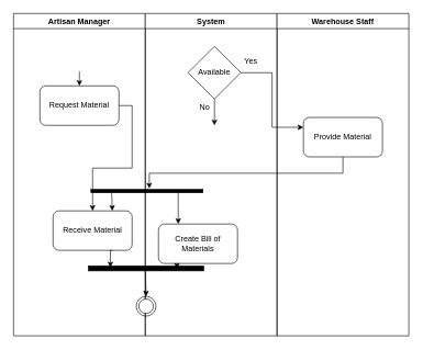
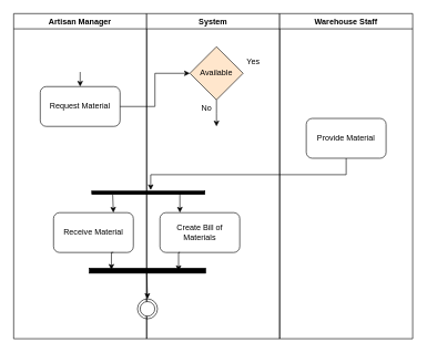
  <mxCell id="0" />
  <mxCell id="1" parent="0" />
  <mxCell id="2" value="Artisan Manager" style="swimlane;whiteSpace=wrap;html=1;" parent="1" vertex="1"><mxGeometry x="20" y="20" width="200" height="490" as="geometry" /></mxCell>
  <mxCell id="3" value="Receive Material" style="rounded=1;whiteSpace=wrap;html=1;" parent="2" vertex="1"><mxGeometry x="60" y="300" width="120" height="60" as="geometry" /></mxCell>
  <mxCell id="4" value="Request Material" style="rounded=1;whiteSpace=wrap;html=1;" parent="2" vertex="1"><mxGeometry x="40" y="110" width="120" height="60" as="geometry" /></mxCell>
  <mxCell id="5" style="edgeStyle=orthogonalEdgeStyle;rounded=0;orthogonalLoop=1;jettySize=auto;html=1;exitX=0.5;exitY=1;exitDx=0;exitDy=0;entryX=0.5;entryY=0;entryDx=0;entryDy=0;" edge="1" parent="2" source="6" target="4"><mxGeometry relative="1" as="geometry" /></mxCell>
  <mxCell id="6" value="" style="ellipse;html=1;shape=endState;strokeColor=none;" parent="2" vertex="1"><mxGeometry x="85" y="58" width="30" height="30" as="geometry" /></mxCell>
  <mxCell id="7" value="System" style="swimlane;whiteSpace=wrap;html=1;" parent="1" vertex="1"><mxGeometry x="220" y="20" width="200" height="490" as="geometry" /></mxCell>
  <mxCell id="8" style="edgeStyle=orthogonalEdgeStyle;rounded=0;orthogonalLoop=1;jettySize=auto;html=1;exitX=0.5;exitY=1;exitDx=0;exitDy=0;" parent="7" source="9" edge="1"><mxGeometry relative="1" as="geometry"><mxPoint x="105" y="170" as="targetPoint" /></mxGeometry></mxCell>
- <mxCell id="9" value="Available" style="rhombus;whiteSpace=wrap;html=1;" parent="7" vertex="1"><mxGeometry x="65" y="50" width="80" height="80" as="geometry" /></mxCell>
- <mxCell id="10" value="Create Bill of Materials" style="rounded=1;whiteSpace=wrap;html=1;" parent="7" vertex="1"><mxGeometry x="20" y="320" width="120" height="60" as="geometry" /></mxCell>
+ <mxCell id="9" value="Available" style="rhombus;whiteSpace=wrap;html=1;fillColor=#ffe6cc;" parent="7" vertex="1"><mxGeometry x="65" y="50" width="80" height="80" as="geometry" /></mxCell>
+ <mxCell id="10" value="Create Bill of Materials" style="rounded=1;whiteSpace=wrap;html=1;" parent="7" vertex="1"><mxGeometry x="20" y="300" width="120" height="60" as="geometry" /></mxCell>
  <mxCell id="11" value="" style="html=1;points=[];perimeter=orthogonalPerimeter;fillColor=strokeColor;rotation=90;" vertex="1" parent="7"><mxGeometry y="185" width="5" height="170" as="geometry" /></mxCell>
  <mxCell id="12" value="" style="edgeStyle=none;orthogonalLoop=1;jettySize=auto;html=1;rounded=0;exitX=0.5;exitY=0.221;exitDx=0;exitDy=0;exitPerimeter=0;entryX=0.25;entryY=0;entryDx=0;entryDy=0;" edge="1" parent="7" source="11" target="10"><mxGeometry width="100" relative="1" as="geometry"><mxPoint x="20" y="290" as="sourcePoint" /><mxPoint x="120" y="290" as="targetPoint" /><Array as="points" /></mxGeometry></mxCell>
  <mxCell id="13" value="" style="html=1;points=[];perimeter=orthogonalPerimeter;fillColor=strokeColor;rotation=90;" vertex="1" parent="7"><mxGeometry x="-2.5" y="300" width="7.5" height="175" as="geometry" /></mxCell>
  <mxCell id="14" style="edgeStyle=orthogonalEdgeStyle;rounded=0;orthogonalLoop=1;jettySize=auto;html=1;exitX=0.25;exitY=1;exitDx=0;exitDy=0;entryX=0.567;entryY=0.233;entryDx=0;entryDy=0;entryPerimeter=0;" edge="1" parent="7" source="10" target="13"><mxGeometry relative="1" as="geometry" /></mxCell>
  <mxCell id="15" value="" style="ellipse;html=1;shape=endState;" vertex="1" parent="7"><mxGeometry x="-13.75" y="430" width="30" height="30" as="geometry" /></mxCell>
  <mxCell id="16" value="" style="edgeStyle=none;orthogonalLoop=1;jettySize=auto;html=1;rounded=0;entryX=0.5;entryY=0;entryDx=0;entryDy=0;exitX=0.433;exitY=0.507;exitDx=0;exitDy=0;exitPerimeter=0;" edge="1" parent="7" source="13" target="15"><mxGeometry width="100" relative="1" as="geometry"><mxPoint x="-10" y="420" as="sourcePoint" /><mxPoint x="70" y="400" as="targetPoint" /><Array as="points" /></mxGeometry></mxCell>
  <mxCell id="17" value="Warehouse Staff" style="swimlane;whiteSpace=wrap;html=1;" parent="1" vertex="1"><mxGeometry x="420" y="20" width="200" height="490" as="geometry" /></mxCell>
  <mxCell id="18" value="Provide Material" style="rounded=1;whiteSpace=wrap;html=1;" parent="17" vertex="1"><mxGeometry x="40" y="158" width="120" height="60" as="geometry" /></mxCell>
- <mxCell id="19" style="edgeStyle=orthogonalEdgeStyle;rounded=0;orthogonalLoop=1;jettySize=auto;html=1;exitX=1;exitY=0.5;exitDx=0;exitDy=0;" parent="1" source="4" target="3" edge="1"><mxGeometry relative="1" as="geometry"><mxPoint x="260" y="110" as="targetPoint" /></mxGeometry></mxCell>
+ <mxCell id="19" style="edgeStyle=orthogonalEdgeStyle;rounded=0;orthogonalLoop=1;jettySize=auto;html=1;exitX=1;exitY=0.5;exitDx=0;exitDy=0;entryX=0;entryY=0.5;entryDx=0;entryDy=0;" parent="1" source="4" target="9" edge="1"><mxGeometry relative="1" as="geometry"><mxPoint x="260" y="110" as="targetPoint" /></mxGeometry></mxCell>
  <mxCell id="20" value="Yes" style="text;html=1;align=center;verticalAlign=middle;resizable=0;points=[];autosize=1;strokeColor=none;fillColor=none;" parent="1" vertex="1"><mxGeometry x="360" y="78" width="40" height="30" as="geometry" /></mxCell>
  <mxCell id="21" value="No" style="text;html=1;align=center;verticalAlign=middle;resizable=0;points=[];autosize=1;strokeColor=none;fillColor=none;" parent="1" vertex="1"><mxGeometry x="290" y="148" width="40" height="30" as="geometry" /></mxCell>
- <mxCell id="22" style="edgeStyle=orthogonalEdgeStyle;rounded=0;orthogonalLoop=1;jettySize=auto;html=1;exitX=1;exitY=0.5;exitDx=0;exitDy=0;entryX=0;entryY=0.25;entryDx=0;entryDy=0;" parent="1" source="9" target="18" edge="1"><mxGeometry relative="1" as="geometry"><mxPoint x="450" y="110" as="targetPoint" /></mxGeometry></mxCell>
  <mxCell id="23" style="edgeStyle=orthogonalEdgeStyle;rounded=0;orthogonalLoop=1;jettySize=auto;html=1;exitX=0.5;exitY=1;exitDx=0;exitDy=0;entryX=-0.3;entryY=0.479;entryDx=0;entryDy=0;entryPerimeter=0;" edge="1" parent="1" source="18" target="11"><mxGeometry relative="1" as="geometry" /></mxCell>
  <mxCell id="24" value="" style="edgeStyle=none;orthogonalLoop=1;jettySize=auto;html=1;rounded=0;entryX=0.75;entryY=0;entryDx=0;entryDy=0;exitX=1.1;exitY=0.815;exitDx=0;exitDy=0;exitPerimeter=0;" edge="1" parent="1" source="11" target="3"><mxGeometry width="100" relative="1" as="geometry"><mxPoint x="120" y="300" as="sourcePoint" /><mxPoint x="220" y="300" as="targetPoint" /><Array as="points" /></mxGeometry></mxCell>
  <mxCell id="25" style="edgeStyle=orthogonalEdgeStyle;rounded=0;orthogonalLoop=1;jettySize=auto;html=1;exitX=0.75;exitY=1;exitDx=0;exitDy=0;entryX=0.3;entryY=0.81;entryDx=0;entryDy=0;entryPerimeter=0;" edge="1" parent="1" source="3" target="13"><mxGeometry relative="1" as="geometry" /></mxCell>
